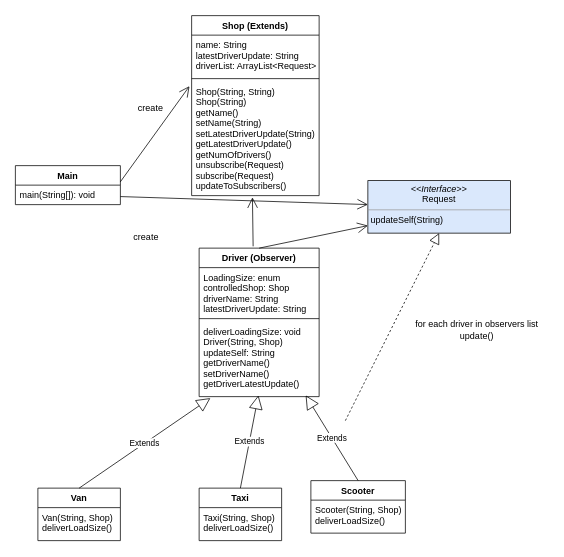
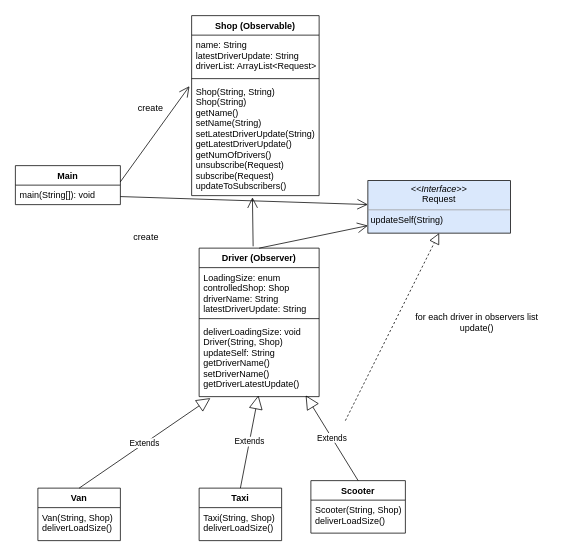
  <mxCell id="0" />
  <mxCell id="1" parent="0" />
  <mxCell id="2" value="&lt;p style=&quot;margin:0px;margin-top:4px;text-align:center;&quot;&gt;&lt;i&gt;&amp;lt;&amp;lt;Interface&amp;gt;&amp;gt;&lt;/i&gt;&lt;br&gt;Request&lt;/p&gt;&lt;hr size=&quot;1&quot;&gt;&lt;p style=&quot;margin:0px;margin-left:4px;&quot;&gt;updateSelf(String)&lt;/p&gt;" style="verticalAlign=top;align=left;overflow=fill;fontSize=12;fontFamily=Helvetica;html=1;fillColor=#dae8fc;" vertex="1" parent="1"><mxGeometry x="490" y="240" width="190" height="70" as="geometry" /></mxCell>
  <mxCell id="3" value="Driver (Observer)" style="swimlane;fontStyle=1;align=center;verticalAlign=top;childLayout=stackLayout;horizontal=1;startSize=26;horizontalStack=0;resizeParent=1;resizeParentMax=0;resizeLast=0;collapsible=1;marginBottom=0;" vertex="1" parent="1"><mxGeometry x="265" y="330" width="160" height="198" as="geometry" /></mxCell>
  <mxCell id="4" value="LoadingSize: enum&#10;controlledShop: Shop&#10;driverName: String&#10;latestDriverUpdate: String" style="text;strokeColor=none;fillColor=none;align=left;verticalAlign=top;spacingLeft=4;spacingRight=4;overflow=hidden;rotatable=0;points=[[0,0.5],[1,0.5]];portConstraint=eastwest;" vertex="1" parent="3"><mxGeometry y="26" width="160" height="64" as="geometry" /></mxCell>
  <mxCell id="5" value="" style="line;strokeWidth=1;fillColor=none;align=left;verticalAlign=middle;spacingTop=-1;spacingLeft=3;spacingRight=3;rotatable=0;labelPosition=right;points=[];portConstraint=eastwest;strokeColor=inherit;" vertex="1" parent="3"><mxGeometry y="90" width="160" height="8" as="geometry" /></mxCell>
  <mxCell id="6" value="deliverLoadingSize: void&#10;Driver(String, Shop)&#10;updateSelf: String&#10;getDriverName()&#10;setDriverName()&#10;getDriverLatestUpdate()" style="text;strokeColor=none;fillColor=none;align=left;verticalAlign=top;spacingLeft=4;spacingRight=4;overflow=hidden;rotatable=0;points=[[0,0.5],[1,0.5]];portConstraint=eastwest;" vertex="1" parent="3"><mxGeometry y="98" width="160" height="100" as="geometry" /></mxCell>
  <mxCell id="7" value="Van" style="swimlane;fontStyle=1;align=center;verticalAlign=top;childLayout=stackLayout;horizontal=1;startSize=26;horizontalStack=0;resizeParent=1;resizeParentMax=0;resizeLast=0;collapsible=1;marginBottom=0;" vertex="1" parent="1"><mxGeometry x="50" y="650" width="110" height="70" as="geometry" /></mxCell>
  <mxCell id="8" value="Van(String, Shop)&#10;deliverLoadSize()" style="text;strokeColor=none;fillColor=none;align=left;verticalAlign=top;spacingLeft=4;spacingRight=4;overflow=hidden;rotatable=0;points=[[0,0.5],[1,0.5]];portConstraint=eastwest;" vertex="1" parent="7"><mxGeometry y="26" width="110" height="44" as="geometry" /></mxCell>
  <mxCell id="9" value="Taxi" style="swimlane;fontStyle=1;align=center;verticalAlign=top;childLayout=stackLayout;horizontal=1;startSize=26;horizontalStack=0;resizeParent=1;resizeParentMax=0;resizeLast=0;collapsible=1;marginBottom=0;" vertex="1" parent="1"><mxGeometry x="265" y="650" width="110" height="70" as="geometry" /></mxCell>
  <mxCell id="10" value="Taxi(String, Shop)&#10;deliverLoadSize()" style="text;strokeColor=none;fillColor=none;align=left;verticalAlign=top;spacingLeft=4;spacingRight=4;overflow=hidden;rotatable=0;points=[[0,0.5],[1,0.5]];portConstraint=eastwest;" vertex="1" parent="9"><mxGeometry y="26" width="110" height="44" as="geometry" /></mxCell>
  <mxCell id="11" value="Scooter" style="swimlane;fontStyle=1;align=center;verticalAlign=top;childLayout=stackLayout;horizontal=1;startSize=26;horizontalStack=0;resizeParent=1;resizeParentMax=0;resizeLast=0;collapsible=1;marginBottom=0;" vertex="1" parent="1"><mxGeometry x="414" y="640" width="126" height="70" as="geometry" /></mxCell>
  <mxCell id="12" value="Scooter(String, Shop)&#10;deliverLoadSize()" style="text;strokeColor=none;fillColor=none;align=left;verticalAlign=top;spacingLeft=4;spacingRight=4;overflow=hidden;rotatable=0;points=[[0,0.5],[1,0.5]];portConstraint=eastwest;" vertex="1" parent="11"><mxGeometry y="26" width="126" height="44" as="geometry" /></mxCell>
- <mxCell id="13" value="Shop (Extends)" style="swimlane;fontStyle=1;align=center;verticalAlign=top;childLayout=stackLayout;horizontal=1;startSize=26;horizontalStack=0;resizeParent=1;resizeParentMax=0;resizeLast=0;collapsible=1;marginBottom=0;" vertex="1" parent="1"><mxGeometry x="255" y="20" width="170" height="240" as="geometry" /></mxCell>
+ <mxCell id="13" value="Shop (Observable)" style="swimlane;fontStyle=1;align=center;verticalAlign=top;childLayout=stackLayout;horizontal=1;startSize=26;horizontalStack=0;resizeParent=1;resizeParentMax=0;resizeLast=0;collapsible=1;marginBottom=0;" vertex="1" parent="1"><mxGeometry x="255" y="20" width="170" height="240" as="geometry" /></mxCell>
  <mxCell id="14" value="name: String&#10;latestDriverUpdate: String&#10;driverList: ArrayList&lt;Request&gt;&#10;&#10;" style="text;strokeColor=none;fillColor=none;align=left;verticalAlign=top;spacingLeft=4;spacingRight=4;overflow=hidden;rotatable=0;points=[[0,0.5],[1,0.5]];portConstraint=eastwest;" vertex="1" parent="13"><mxGeometry y="26" width="170" height="54" as="geometry" /></mxCell>
  <mxCell id="15" value="" style="line;strokeWidth=1;fillColor=none;align=left;verticalAlign=middle;spacingTop=-1;spacingLeft=3;spacingRight=3;rotatable=0;labelPosition=right;points=[];portConstraint=eastwest;strokeColor=inherit;" vertex="1" parent="13"><mxGeometry y="80" width="170" height="8" as="geometry" /></mxCell>
  <mxCell id="16" value="Shop(String, String)&#10;Shop(String)&#10;getName()&#10;setName(String)&#10;setLatestDriverUpdate(String)&#10;getLatestDriverUpdate()&#10;getNumOfDrivers()&#10;unsubscribe(Request)&#10;subscribe(Request)&#10;updateToSubscribers()" style="text;strokeColor=none;fillColor=none;align=left;verticalAlign=top;spacingLeft=4;spacingRight=4;overflow=hidden;rotatable=0;points=[[0,0.5],[1,0.5]];portConstraint=eastwest;" vertex="1" parent="13"><mxGeometry y="88" width="170" height="152" as="geometry" /></mxCell>
  <mxCell id="17" value="" style="endArrow=block;dashed=1;endFill=0;endSize=12;html=1;rounded=0;entryX=0.5;entryY=1;entryDx=0;entryDy=0;" edge="1" parent="1" target="2"><mxGeometry width="160" relative="1" as="geometry"><mxPoint x="460" y="560" as="sourcePoint" /><mxPoint x="265" y="700" as="targetPoint" /></mxGeometry></mxCell>
  <mxCell id="18" value="Extends" style="endArrow=block;endSize=16;endFill=0;html=1;rounded=0;entryX=0.888;entryY=0.983;entryDx=0;entryDy=0;entryPerimeter=0;exitX=0.5;exitY=0;exitDx=0;exitDy=0;" edge="1" parent="1" source="11" target="6"><mxGeometry width="160" relative="1" as="geometry"><mxPoint x="470" y="470" as="sourcePoint" /><mxPoint x="330" y="400" as="targetPoint" /></mxGeometry></mxCell>
  <mxCell id="19" value="Extends" style="endArrow=block;endSize=16;endFill=0;html=1;rounded=0;exitX=0.5;exitY=0;exitDx=0;exitDy=0;entryX=0.494;entryY=0.983;entryDx=0;entryDy=0;entryPerimeter=0;" edge="1" parent="1" source="9" target="6"><mxGeometry width="160" relative="1" as="geometry"><mxPoint x="480" y="480" as="sourcePoint" /><mxPoint x="310" y="430" as="targetPoint" /></mxGeometry></mxCell>
  <mxCell id="20" value="Extends" style="endArrow=block;endSize=16;endFill=0;html=1;rounded=0;exitX=0.5;exitY=0;exitDx=0;exitDy=0;" edge="1" parent="1" source="7"><mxGeometry width="160" relative="1" as="geometry"><mxPoint x="300" y="490" as="sourcePoint" /><mxPoint x="280" y="530" as="targetPoint" /></mxGeometry></mxCell>
  <mxCell id="21" value="Main" style="swimlane;fontStyle=1;align=center;verticalAlign=top;childLayout=stackLayout;horizontal=1;startSize=26;horizontalStack=0;resizeParent=1;resizeParentMax=0;resizeLast=0;collapsible=1;marginBottom=0;" vertex="1" parent="1"><mxGeometry x="20" y="220" width="140" height="52" as="geometry" /></mxCell>
  <mxCell id="22" value="main(String[]): void" style="text;strokeColor=none;fillColor=none;align=left;verticalAlign=top;spacingLeft=4;spacingRight=4;overflow=hidden;rotatable=0;points=[[0,0.5],[1,0.5]];portConstraint=eastwest;" vertex="1" parent="21"><mxGeometry y="26" width="140" height="26" as="geometry" /></mxCell>
  <mxCell id="23" value="" style="endArrow=open;endFill=1;endSize=12;html=1;rounded=0;exitX=0.5;exitY=0;exitDx=0;exitDy=0;" edge="1" parent="1" source="3"><mxGeometry width="160" relative="1" as="geometry"><mxPoint x="330" y="300" as="sourcePoint" /><mxPoint x="490" y="300" as="targetPoint" /></mxGeometry></mxCell>
  <mxCell id="24" value="" style="endArrow=open;endFill=1;endSize=12;html=1;rounded=0;exitX=0.999;exitY=-0.163;exitDx=0;exitDy=0;entryX=-0.017;entryY=0.04;entryDx=0;entryDy=0;entryPerimeter=0;exitPerimeter=0;" edge="1" parent="1" source="22" target="16"><mxGeometry width="160" relative="1" as="geometry"><mxPoint x="200" y="179" as="sourcePoint" /><mxPoint x="490" y="140" as="targetPoint" /></mxGeometry></mxCell>
  <mxCell id="25" value="" style="endArrow=open;endFill=1;endSize=12;html=1;rounded=0;" edge="1" parent="1" source="22" target="2"><mxGeometry width="160" relative="1" as="geometry"><mxPoint x="30" y="320" as="sourcePoint" /><mxPoint x="190" y="320" as="targetPoint" /></mxGeometry></mxCell>
  <mxCell id="26" value="create" style="text;html=1;align=center;verticalAlign=middle;resizable=0;points=[];autosize=1;strokeColor=none;fillColor=none;" vertex="1" parent="1"><mxGeometry x="164" y="300" width="60" height="30" as="geometry" /></mxCell>
  <mxCell id="27" value="create" style="text;html=1;align=center;verticalAlign=middle;resizable=0;points=[];autosize=1;strokeColor=none;fillColor=none;" vertex="1" parent="1"><mxGeometry x="170" y="129" width="60" height="30" as="geometry" /></mxCell>
- <mxCell id="28" value="for each driver in observers list&lt;br&gt;update()" style="text;html=1;align=center;verticalAlign=middle;resizable=0;points=[];autosize=1;strokeColor=none;fillColor=none;" vertex="1" parent="1"><mxGeometry x="540" y="419" width="190" height="40" as="geometry" /></mxCell>
+ <mxCell id="28" value="for each driver in observers list&lt;br&gt;update()" style="text;html=1;align=center;verticalAlign=middle;resizable=0;points=[];autosize=1;strokeColor=none;fillColor=none;" vertex="1" parent="1"><mxGeometry x="540" y="409" width="190" height="40" as="geometry" /></mxCell>
  <mxCell id="29" value="" style="endArrow=open;endFill=1;endSize=12;html=1;rounded=0;exitX=0.45;exitY=-0.012;exitDx=0;exitDy=0;entryX=0.477;entryY=1.015;entryDx=0;entryDy=0;entryPerimeter=0;exitPerimeter=0;" edge="1" parent="1" source="3" target="16"><mxGeometry width="160" relative="1" as="geometry"><mxPoint x="210" y="358" as="sourcePoint" /><mxPoint x="307" y="270" as="targetPoint" /></mxGeometry></mxCell>
